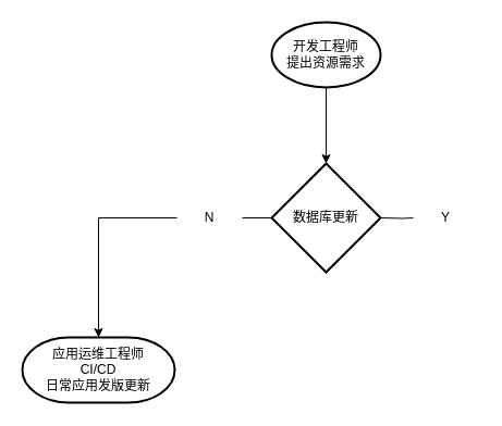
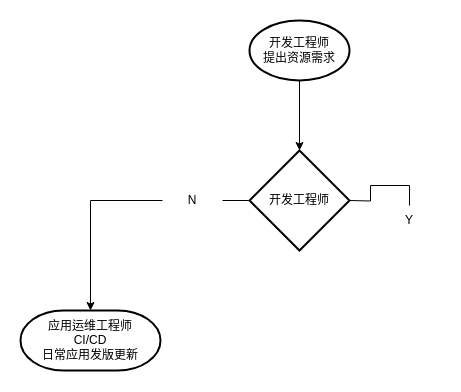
  <mxCell id="0" />
  <mxCell id="1" parent="0" />
  <mxCell id="2" style="edgeStyle=orthogonalEdgeStyle;rounded=0;orthogonalLoop=1;jettySize=auto;html=1;" edge="1" parent="1" source="3" target="5"><mxGeometry relative="1" as="geometry"><mxPoint x="219" y="200" as="targetPoint" /></mxGeometry></mxCell>
  <mxCell id="3" value="开发工程师&lt;br&gt;提出资源需求" style="strokeWidth=2;html=1;shape=mxgraph.flowchart.start_1;whiteSpace=wrap;" parent="1" vertex="1"><mxGeometry x="249" y="20" width="100" height="60" as="geometry" /></mxCell>
  <mxCell id="4" style="edgeStyle=orthogonalEdgeStyle;rounded=0;orthogonalLoop=1;jettySize=auto;html=1;startArrow=none;" edge="1" parent="1" source="8" target="10"><mxGeometry relative="1" as="geometry"><mxPoint x="99" y="248" as="targetPoint" /></mxGeometry></mxCell>
- <mxCell id="5" value="数据库更新" style="strokeWidth=2;html=1;shape=mxgraph.flowchart.decision;whiteSpace=wrap;" parent="1" vertex="1"><mxGeometry x="249" y="150" width="100" height="100" as="geometry" /></mxCell>
- <mxCell id="6" value="Y" style="text;html=1;strokeColor=none;fillColor=none;align=center;verticalAlign=middle;whiteSpace=wrap;rounded=0;" vertex="1" parent="1"><mxGeometry x="379" y="185" width="60" height="30" as="geometry" /></mxCell>
+ <mxCell id="5" value="开发工程师" style="strokeWidth=2;html=1;shape=mxgraph.flowchart.decision;whiteSpace=wrap;" parent="1" vertex="1"><mxGeometry x="249" y="150" width="100" height="100" as="geometry" /></mxCell>
+ <mxCell id="6" value="Y" style="text;html=1;strokeColor=none;fillColor=none;align=center;verticalAlign=middle;whiteSpace=wrap;rounded=0;" vertex="1" parent="1"><mxGeometry x="379" y="205" width="60" height="30" as="geometry" /></mxCell>
  <mxCell id="7" value="" style="edgeStyle=orthogonalEdgeStyle;rounded=0;orthogonalLoop=1;jettySize=auto;html=1;endArrow=none;" edge="1" parent="1" target="6"><mxGeometry relative="1" as="geometry"><mxPoint x="349" y="200" as="sourcePoint" /><mxPoint x="449" y="200" as="targetPoint" /></mxGeometry></mxCell>
  <mxCell id="8" value="N" style="text;html=1;strokeColor=none;fillColor=none;align=center;verticalAlign=middle;whiteSpace=wrap;rounded=0;" vertex="1" parent="1"><mxGeometry x="162" y="185" width="60" height="30" as="geometry" /></mxCell>
  <mxCell id="9" value="" style="edgeStyle=orthogonalEdgeStyle;rounded=0;orthogonalLoop=1;jettySize=auto;html=1;entryX=1;entryY=0.5;entryDx=0;entryDy=0;endArrow=none;" edge="1" parent="1" source="5" target="8"><mxGeometry relative="1" as="geometry"><mxPoint x="249" y="200" as="sourcePoint" /><mxPoint x="79" y="270" as="targetPoint" /></mxGeometry></mxCell>
  <mxCell id="10" value="应用运维工程师&lt;br&gt;CI/CD&lt;br&gt;日常应用发版更新" style="strokeWidth=2;html=1;shape=mxgraph.flowchart.terminator;whiteSpace=wrap;" vertex="1" parent="1"><mxGeometry x="20" y="310" width="140" height="60" as="geometry" /></mxCell>
